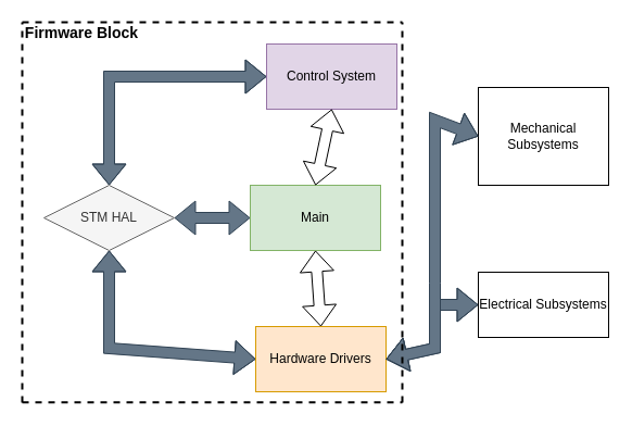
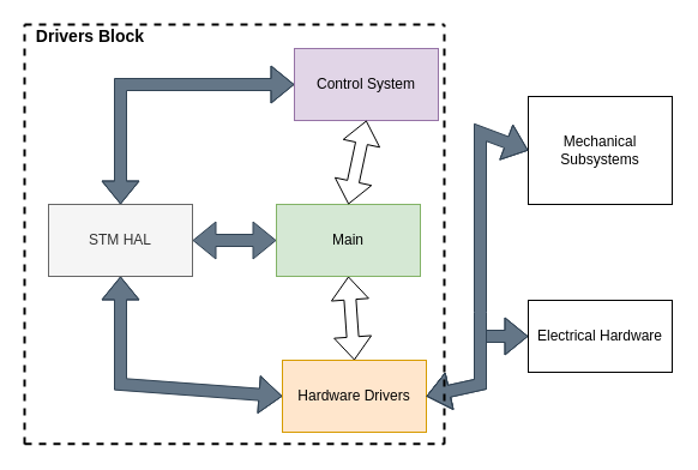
  <mxCell id="0" />
  <mxCell id="1" parent="0" />
- <mxCell id="2" value="STM HAL" style="rhombus;whiteSpace=wrap;html=1;fillColor=#f5f5f5;fontColor=#333333;strokeColor=#666666;" vertex="1" parent="1"><mxGeometry x="40" y="170" width="120" height="60" as="geometry" /></mxCell>
+ <mxCell id="2" value="STM HAL" style="rounded=0;whiteSpace=wrap;html=1;fillColor=#f5f5f5;fontColor=#333333;strokeColor=#666666;" vertex="1" parent="1"><mxGeometry x="40" y="170" width="120" height="60" as="geometry" /></mxCell>
  <mxCell id="3" value="Main" style="rounded=0;whiteSpace=wrap;html=1;fillColor=#d5e8d4;strokeColor=#82b366;" vertex="1" parent="1"><mxGeometry x="230" y="170" width="120" height="60" as="geometry" /></mxCell>
  <mxCell id="4" value="Control System" style="rounded=0;whiteSpace=wrap;html=1;fillColor=#e1d5e7;strokeColor=#9673a6;" vertex="1" parent="1"><mxGeometry x="245" y="40" width="120" height="60" as="geometry" /></mxCell>
  <mxCell id="5" value="Hardware Drivers" style="rounded=0;whiteSpace=wrap;html=1;fillColor=#ffe6cc;strokeColor=#d79b00;" vertex="1" parent="1"><mxGeometry x="235" y="300" width="120" height="60" as="geometry" /></mxCell>
  <mxCell id="6" value="" style="shape=flexArrow;endArrow=classic;startArrow=classic;html=1;rounded=0;entryX=0.5;entryY=1;entryDx=0;entryDy=0;exitX=0.5;exitY=0;exitDx=0;exitDy=0;" edge="1" parent="1" source="3" target="4"><mxGeometry width="100" height="100" relative="1" as="geometry"><mxPoint x="150" y="180" as="sourcePoint" /><mxPoint x="250" y="80" as="targetPoint" /></mxGeometry></mxCell>
  <mxCell id="7" value="" style="shape=flexArrow;endArrow=classic;startArrow=classic;html=1;rounded=0;entryX=0;entryY=0.5;entryDx=0;entryDy=0;exitX=1;exitY=0.5;exitDx=0;exitDy=0;fillColor=#647687;strokeColor=#314354;" edge="1" parent="1" source="2" target="3"><mxGeometry width="100" height="100" relative="1" as="geometry"><mxPoint x="90" y="160" as="sourcePoint" /><mxPoint x="190" y="60" as="targetPoint" /></mxGeometry></mxCell>
  <mxCell id="8" value="" style="shape=flexArrow;endArrow=classic;startArrow=classic;html=1;rounded=0;entryX=0;entryY=0.5;entryDx=0;entryDy=0;exitX=0.5;exitY=1;exitDx=0;exitDy=0;fillColor=#647687;strokeColor=#314354;" edge="1" parent="1" source="2" target="5"><mxGeometry width="100" height="100" relative="1" as="geometry"><mxPoint x="70" y="360" as="sourcePoint" /><mxPoint x="170" y="260" as="targetPoint" /><Array as="points"><mxPoint x="100" y="320" /></Array></mxGeometry></mxCell>
  <mxCell id="9" value="" style="shape=flexArrow;endArrow=classic;startArrow=classic;html=1;rounded=0;entryX=0.5;entryY=1;entryDx=0;entryDy=0;exitX=0.5;exitY=0;exitDx=0;exitDy=0;" edge="1" parent="1" source="5" target="3"><mxGeometry width="100" height="100" relative="1" as="geometry"><mxPoint x="20" y="480" as="sourcePoint" /><mxPoint x="120" y="380" as="targetPoint" /></mxGeometry></mxCell>
  <mxCell id="10" value="" style="shape=flexArrow;endArrow=classic;startArrow=classic;html=1;rounded=0;entryX=0;entryY=0.5;entryDx=0;entryDy=0;exitX=0.5;exitY=0;exitDx=0;exitDy=0;fillColor=#647687;strokeColor=#314354;" edge="1" parent="1" source="2" target="4"><mxGeometry width="100" height="100" relative="1" as="geometry"><mxPoint x="-70" y="180" as="sourcePoint" /><mxPoint x="30" y="80" as="targetPoint" /><Array as="points"><mxPoint x="100" y="70" /></Array></mxGeometry></mxCell>
  <mxCell id="11" value="Mechanical Subsystems" style="rounded=0;whiteSpace=wrap;html=1;" vertex="1" parent="1"><mxGeometry x="440" y="80" width="120" height="90" as="geometry" /></mxCell>
- <mxCell id="12" value="Electrical Subsystems" style="rounded=0;whiteSpace=wrap;html=1;" vertex="1" parent="1"><mxGeometry x="440" y="250" width="120" height="60" as="geometry" /></mxCell>
+ <mxCell id="12" value="Electrical Hardware" style="rounded=0;whiteSpace=wrap;html=1;" vertex="1" parent="1"><mxGeometry x="440" y="250" width="120" height="60" as="geometry" /></mxCell>
  <mxCell id="13" value="" style="shape=flexArrow;endArrow=classic;startArrow=classic;html=1;rounded=0;entryX=0;entryY=0.5;entryDx=0;entryDy=0;exitX=1;exitY=0.5;exitDx=0;exitDy=0;fillColor=#647687;strokeColor=#314354;" edge="1" parent="1" source="5" target="12"><mxGeometry width="100" height="100" relative="1" as="geometry"><mxPoint x="310" y="480" as="sourcePoint" /><mxPoint x="410" y="380" as="targetPoint" /><Array as="points"><mxPoint x="400" y="320" /><mxPoint x="400" y="280" /></Array></mxGeometry></mxCell>
  <mxCell id="14" value="" style="shape=flexArrow;endArrow=classic;startArrow=classic;html=1;rounded=0;exitX=1;exitY=0.5;exitDx=0;exitDy=0;entryX=0;entryY=0.5;entryDx=0;entryDy=0;fillColor=#647687;strokeColor=#314354;" edge="1" parent="1" source="5" target="11"><mxGeometry width="100" height="100" relative="1" as="geometry"><mxPoint x="370" y="300" as="sourcePoint" /><mxPoint x="470" y="200" as="targetPoint" /><Array as="points"><mxPoint x="400" y="320" /><mxPoint x="400" y="260" /><mxPoint x="400" y="110" /></Array></mxGeometry></mxCell>
  <mxCell id="15" value="" style="endArrow=none;dashed=1;html=1;strokeWidth=2;rounded=0;" edge="1" parent="1"><mxGeometry width="50" height="50" relative="1" as="geometry"><mxPoint x="370" y="370" as="sourcePoint" /><mxPoint x="370" y="20" as="targetPoint" /></mxGeometry></mxCell>
  <mxCell id="16" value="" style="endArrow=none;dashed=1;html=1;strokeWidth=2;rounded=0;" edge="1" parent="1"><mxGeometry width="50" height="50" relative="1" as="geometry"><mxPoint x="20" y="20" as="sourcePoint" /><mxPoint x="370" y="20" as="targetPoint" /></mxGeometry></mxCell>
  <mxCell id="17" value="" style="endArrow=none;dashed=1;html=1;strokeWidth=2;rounded=0;" edge="1" parent="1"><mxGeometry width="50" height="50" relative="1" as="geometry"><mxPoint x="20" y="370" as="sourcePoint" /><mxPoint x="20" y="20" as="targetPoint" /></mxGeometry></mxCell>
  <mxCell id="18" value="" style="endArrow=none;dashed=1;html=1;strokeWidth=2;rounded=0;" edge="1" parent="1"><mxGeometry width="50" height="50" relative="1" as="geometry"><mxPoint x="20" y="369.71" as="sourcePoint" /><mxPoint x="370" y="369.71" as="targetPoint" /></mxGeometry></mxCell>
- <mxCell id="19" value="&lt;b&gt;&lt;font style=&quot;font-size: 14px;&quot;&gt;Firmware Block&lt;/font&gt;&lt;/b&gt;" style="text;html=1;strokeColor=none;fillColor=none;align=center;verticalAlign=middle;whiteSpace=wrap;rounded=0;" vertex="1" parent="1"><mxGeometry x="20" y="20" width="110" height="20" as="geometry" /></mxCell>
+ <mxCell id="19" value="&lt;b&gt;&lt;font style=&quot;font-size: 14px;&quot;&gt;Drivers Block&lt;/font&gt;&lt;/b&gt;" style="text;html=1;strokeColor=none;fillColor=none;align=center;verticalAlign=middle;whiteSpace=wrap;rounded=0;" vertex="1" parent="1"><mxGeometry x="20" y="20" width="110" height="20" as="geometry" /></mxCell>
